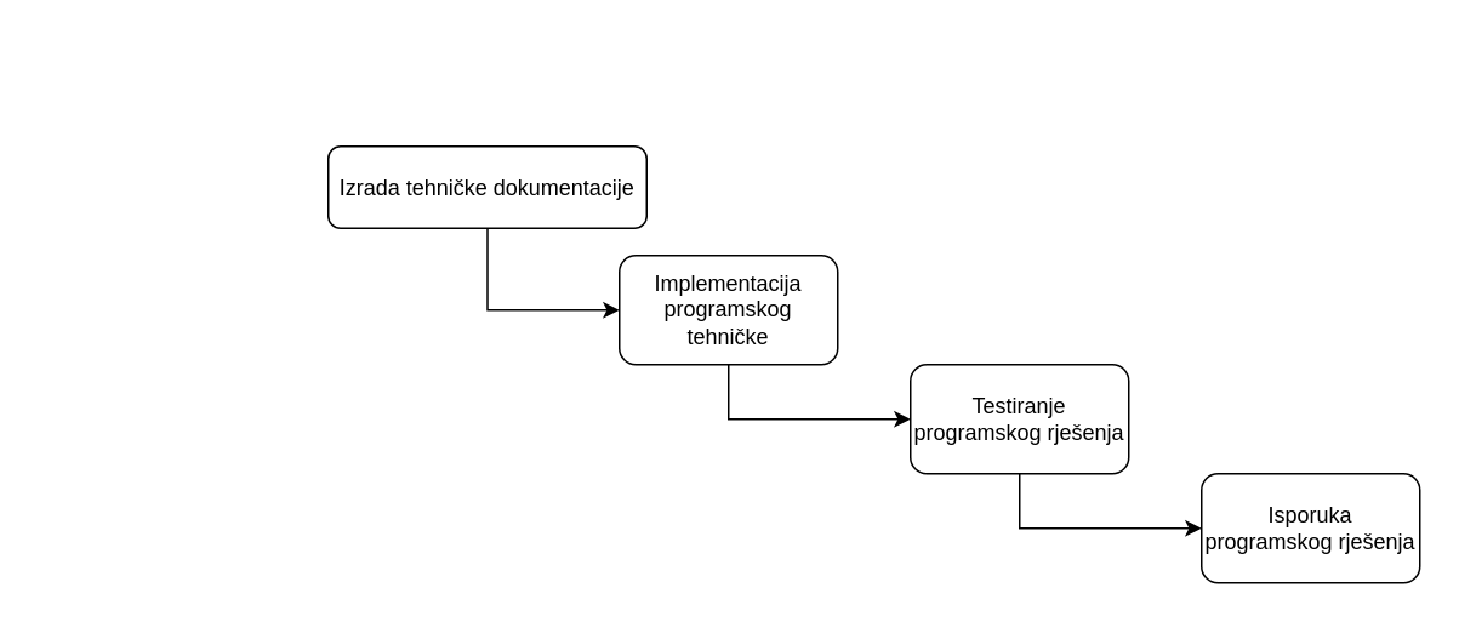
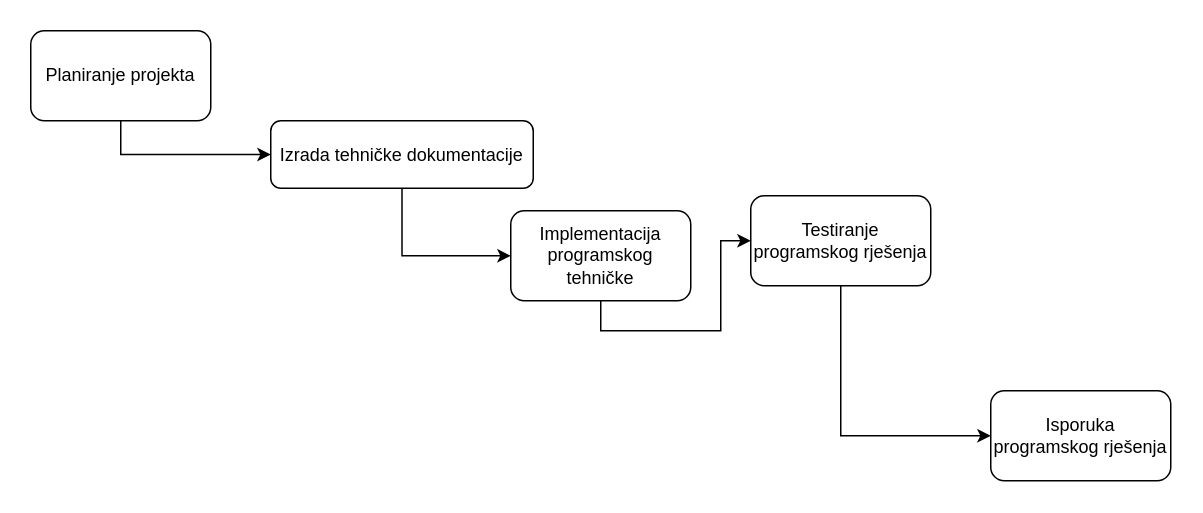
  <mxCell id="0" />
  <mxCell id="1" parent="0" />
+ <mxCell id="2" style="edgeStyle=orthogonalEdgeStyle;rounded=0;orthogonalLoop=1;jettySize=auto;html=1;exitX=0.5;exitY=1;exitDx=0;exitDy=0;" edge="1" parent="1" source="3" target="5"><mxGeometry relative="1" as="geometry" /></mxCell>
+ <mxCell id="3" value="Planiranje projekta" style="rounded=1;whiteSpace=wrap;html=1;" vertex="1" parent="1"><mxGeometry y="20" width="120" height="60" as="geometry" x="20" /></mxCell>
  <mxCell id="4" style="edgeStyle=orthogonalEdgeStyle;rounded=0;orthogonalLoop=1;jettySize=auto;html=1;entryX=0;entryY=0.5;entryDx=0;entryDy=0;exitX=0.5;exitY=1;exitDx=0;exitDy=0;" edge="1" parent="1" source="5" target="7"><mxGeometry relative="1" as="geometry" /></mxCell>
  <mxCell id="5" value="Izrada tehničke dokumentacije" style="rounded=1;whiteSpace=wrap;html=1;" vertex="1" parent="1"><mxGeometry x="180" y="80" width="175" height="45" as="geometry" /></mxCell>
  <mxCell id="6" style="edgeStyle=orthogonalEdgeStyle;rounded=0;orthogonalLoop=1;jettySize=auto;html=1;exitX=0.5;exitY=1;exitDx=0;exitDy=0;" edge="1" parent="1" source="7" target="9"><mxGeometry relative="1" as="geometry" /></mxCell>
  <mxCell id="7" value="Implementacija programskog tehničke" style="rounded=1;whiteSpace=wrap;html=1;" vertex="1" parent="1"><mxGeometry x="340" y="140" width="120" height="60" as="geometry" /></mxCell>
  <mxCell id="8" style="edgeStyle=orthogonalEdgeStyle;rounded=0;orthogonalLoop=1;jettySize=auto;html=1;entryX=0;entryY=0.5;entryDx=0;entryDy=0;exitX=0.5;exitY=1;exitDx=0;exitDy=0;" edge="1" parent="1" source="9" target="10"><mxGeometry relative="1" as="geometry" /></mxCell>
- <mxCell id="9" value="Testiranje programskog rješenja" style="rounded=1;whiteSpace=wrap;html=1;" vertex="1" parent="1"><mxGeometry x="500" y="200" width="120" height="60" as="geometry" /></mxCell>
+ <mxCell id="9" value="Testiranje programskog rješenja" style="rounded=1;whiteSpace=wrap;html=1;" vertex="1" parent="1"><mxGeometry x="500" y="130" width="120" height="60" as="geometry" /></mxCell>
  <mxCell id="10" value="Isporuka programskog rješenja" style="rounded=1;whiteSpace=wrap;html=1;" vertex="1" parent="1"><mxGeometry x="660" y="260" width="120" height="60" as="geometry" /></mxCell>
